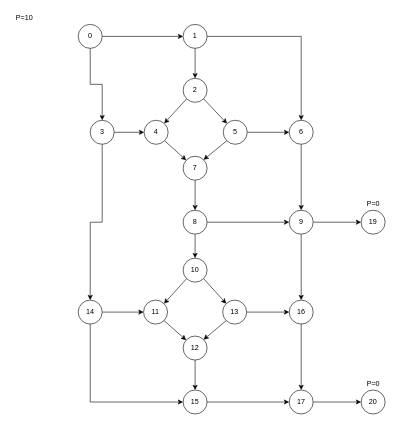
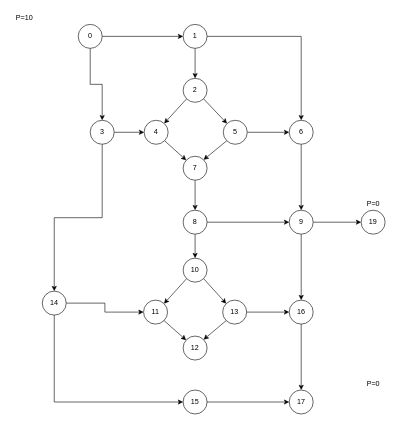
  <mxCell id="0" />
  <mxCell id="1" parent="0" />
  <mxCell id="2" style="edgeStyle=orthogonalEdgeStyle;rounded=0;orthogonalLoop=1;jettySize=auto;html=1;exitX=1;exitY=0.5;exitDx=0;exitDy=0;entryX=0;entryY=0.5;entryDx=0;entryDy=0;" edge="1" parent="1" source="4" target="7"><mxGeometry relative="1" as="geometry" /></mxCell>
  <mxCell id="3" style="edgeStyle=orthogonalEdgeStyle;rounded=0;orthogonalLoop=1;jettySize=auto;html=1;exitX=0.5;exitY=1;exitDx=0;exitDy=0;entryX=0.5;entryY=0;entryDx=0;entryDy=0;" edge="1" parent="1" source="4" target="13"><mxGeometry relative="1" as="geometry" /></mxCell>
  <mxCell id="4" value="0" style="ellipse;whiteSpace=wrap;html=1;aspect=fixed;" vertex="1" parent="1"><mxGeometry x="130" y="40" width="40" height="40" as="geometry" /></mxCell>
  <mxCell id="5" style="edgeStyle=orthogonalEdgeStyle;rounded=0;orthogonalLoop=1;jettySize=auto;html=1;exitX=1;exitY=0.5;exitDx=0;exitDy=0;entryX=0.5;entryY=0;entryDx=0;entryDy=0;" edge="1" parent="1" source="7" target="22"><mxGeometry relative="1" as="geometry" /></mxCell>
  <mxCell id="6" style="edgeStyle=orthogonalEdgeStyle;rounded=0;orthogonalLoop=1;jettySize=auto;html=1;exitX=0.5;exitY=1;exitDx=0;exitDy=0;" edge="1" parent="1" source="7" target="10"><mxGeometry relative="1" as="geometry" /></mxCell>
  <mxCell id="7" value="1" style="ellipse;whiteSpace=wrap;html=1;aspect=fixed;" vertex="1" parent="1"><mxGeometry x="305" y="40" width="40" height="40" as="geometry" /></mxCell>
  <mxCell id="8" style="orthogonalLoop=1;jettySize=auto;html=1;exitX=0;exitY=1;exitDx=0;exitDy=0;strokeColor=#000000;rounded=0;jumpStyle=none;" edge="1" parent="1" source="10" target="15"><mxGeometry relative="1" as="geometry" /></mxCell>
  <mxCell id="9" style="edgeStyle=none;rounded=0;jumpStyle=none;orthogonalLoop=1;jettySize=auto;html=1;exitX=1;exitY=1;exitDx=0;exitDy=0;strokeColor=#000000;" edge="1" parent="1" source="10" target="18"><mxGeometry relative="1" as="geometry" /></mxCell>
  <mxCell id="10" value="2" style="ellipse;whiteSpace=wrap;html=1;aspect=fixed;" vertex="1" parent="1"><mxGeometry x="305" y="130" width="40" height="40" as="geometry" /></mxCell>
  <mxCell id="11" style="edgeStyle=orthogonalEdgeStyle;rounded=0;orthogonalLoop=1;jettySize=auto;html=1;exitX=0.5;exitY=1;exitDx=0;exitDy=0;entryX=0.5;entryY=0;entryDx=0;entryDy=0;" edge="1" parent="1" source="13" target="34"><mxGeometry relative="1" as="geometry" /></mxCell>
  <mxCell id="12" style="edgeStyle=orthogonalEdgeStyle;rounded=0;orthogonalLoop=1;jettySize=auto;html=1;entryX=0;entryY=0.5;entryDx=0;entryDy=0;" edge="1" parent="1" source="13" target="15"><mxGeometry relative="1" as="geometry" /></mxCell>
  <mxCell id="13" value="3" style="ellipse;whiteSpace=wrap;html=1;aspect=fixed;" vertex="1" parent="1"><mxGeometry x="150" y="200" width="40" height="40" as="geometry" /></mxCell>
  <mxCell id="14" style="edgeStyle=none;rounded=0;jumpStyle=none;orthogonalLoop=1;jettySize=auto;html=1;exitX=1;exitY=1;exitDx=0;exitDy=0;strokeColor=#000000;" edge="1" parent="1" source="15" target="20"><mxGeometry relative="1" as="geometry" /></mxCell>
  <mxCell id="15" value="4" style="ellipse;whiteSpace=wrap;html=1;aspect=fixed;" vertex="1" parent="1"><mxGeometry x="240" y="200" width="40" height="40" as="geometry" /></mxCell>
  <mxCell id="16" style="edgeStyle=none;rounded=0;jumpStyle=none;orthogonalLoop=1;jettySize=auto;html=1;exitX=0;exitY=1;exitDx=0;exitDy=0;entryX=1;entryY=0;entryDx=0;entryDy=0;strokeColor=#000000;" edge="1" parent="1" source="18" target="20"><mxGeometry relative="1" as="geometry" /></mxCell>
  <mxCell id="17" style="edgeStyle=orthogonalEdgeStyle;rounded=0;jumpStyle=none;orthogonalLoop=1;jettySize=auto;html=1;exitX=1;exitY=0.5;exitDx=0;exitDy=0;entryX=0;entryY=0.5;entryDx=0;entryDy=0;strokeColor=#000000;" edge="1" parent="1" source="18" target="22"><mxGeometry relative="1" as="geometry" /></mxCell>
  <mxCell id="18" value="5" style="ellipse;whiteSpace=wrap;html=1;aspect=fixed;" vertex="1" parent="1"><mxGeometry x="372" y="200" width="40" height="40" as="geometry" /></mxCell>
  <mxCell id="19" style="edgeStyle=orthogonalEdgeStyle;rounded=0;jumpStyle=none;orthogonalLoop=1;jettySize=auto;html=1;exitX=0.5;exitY=1;exitDx=0;exitDy=0;strokeColor=#000000;" edge="1" parent="1" source="20" target="25"><mxGeometry relative="1" as="geometry" /></mxCell>
  <mxCell id="20" value="7" style="ellipse;whiteSpace=wrap;html=1;aspect=fixed;" vertex="1" parent="1"><mxGeometry x="305" y="260" width="40" height="40" as="geometry" /></mxCell>
  <mxCell id="21" style="edgeStyle=orthogonalEdgeStyle;rounded=0;jumpStyle=none;orthogonalLoop=1;jettySize=auto;html=1;exitX=0.5;exitY=1;exitDx=0;exitDy=0;entryX=0.5;entryY=0;entryDx=0;entryDy=0;strokeColor=#000000;" edge="1" parent="1" source="22" target="28"><mxGeometry relative="1" as="geometry" /></mxCell>
  <mxCell id="22" value="6" style="ellipse;whiteSpace=wrap;html=1;aspect=fixed;" vertex="1" parent="1"><mxGeometry x="482" y="200" width="40" height="40" as="geometry" /></mxCell>
  <mxCell id="23" style="edgeStyle=orthogonalEdgeStyle;rounded=0;jumpStyle=none;orthogonalLoop=1;jettySize=auto;html=1;exitX=1;exitY=0.5;exitDx=0;exitDy=0;strokeColor=#000000;" edge="1" parent="1" source="25" target="28"><mxGeometry relative="1" as="geometry" /></mxCell>
  <mxCell id="24" style="edgeStyle=orthogonalEdgeStyle;rounded=0;jumpStyle=none;orthogonalLoop=1;jettySize=auto;html=1;exitX=0.5;exitY=1;exitDx=0;exitDy=0;strokeColor=#000000;" edge="1" parent="1" source="25" target="31"><mxGeometry relative="1" as="geometry" /></mxCell>
  <mxCell id="25" value="8" style="ellipse;whiteSpace=wrap;html=1;aspect=fixed;" vertex="1" parent="1"><mxGeometry x="305" y="350" width="40" height="40" as="geometry" /></mxCell>
  <mxCell id="26" style="edgeStyle=orthogonalEdgeStyle;rounded=0;jumpStyle=none;orthogonalLoop=1;jettySize=auto;html=1;exitX=0.5;exitY=1;exitDx=0;exitDy=0;entryX=0.5;entryY=0;entryDx=0;entryDy=0;strokeColor=#000000;" edge="1" parent="1" source="28" target="43"><mxGeometry relative="1" as="geometry" /></mxCell>
  <mxCell id="27" style="edgeStyle=orthogonalEdgeStyle;rounded=0;jumpStyle=none;orthogonalLoop=1;jettySize=auto;html=1;exitX=1;exitY=0.5;exitDx=0;exitDy=0;entryX=0;entryY=0.5;entryDx=0;entryDy=0;strokeColor=#000000;" edge="1" parent="1" source="28" target="44"><mxGeometry relative="1" as="geometry" /></mxCell>
  <mxCell id="28" value="9" style="ellipse;whiteSpace=wrap;html=1;aspect=fixed;" vertex="1" parent="1"><mxGeometry x="482" y="350" width="40" height="40" as="geometry" /></mxCell>
  <mxCell id="29" style="edgeStyle=none;rounded=0;jumpStyle=none;orthogonalLoop=1;jettySize=auto;html=1;exitX=0;exitY=1;exitDx=0;exitDy=0;entryX=1;entryY=0;entryDx=0;entryDy=0;strokeColor=#000000;" edge="1" parent="1" source="31" target="36"><mxGeometry relative="1" as="geometry" /></mxCell>
  <mxCell id="30" style="edgeStyle=none;rounded=0;jumpStyle=none;orthogonalLoop=1;jettySize=auto;html=1;exitX=1;exitY=1;exitDx=0;exitDy=0;entryX=0;entryY=0;entryDx=0;entryDy=0;strokeColor=#000000;" edge="1" parent="1" source="31" target="39"><mxGeometry relative="1" as="geometry" /></mxCell>
  <mxCell id="31" value="10" style="ellipse;whiteSpace=wrap;html=1;aspect=fixed;" vertex="1" parent="1"><mxGeometry x="305" y="430" width="40" height="40" as="geometry" /></mxCell>
  <mxCell id="32" style="edgeStyle=orthogonalEdgeStyle;rounded=0;jumpStyle=none;orthogonalLoop=1;jettySize=auto;html=1;exitX=1;exitY=0.5;exitDx=0;exitDy=0;strokeColor=#000000;" edge="1" parent="1" source="34" target="36"><mxGeometry relative="1" as="geometry" /></mxCell>
  <mxCell id="33" style="edgeStyle=orthogonalEdgeStyle;rounded=0;jumpStyle=none;orthogonalLoop=1;jettySize=auto;html=1;exitX=0.5;exitY=1;exitDx=0;exitDy=0;entryX=0;entryY=0.5;entryDx=0;entryDy=0;strokeColor=#000000;" edge="1" parent="1" source="34" target="46"><mxGeometry relative="1" as="geometry" /></mxCell>
- <mxCell id="34" value="14" style="ellipse;whiteSpace=wrap;html=1;aspect=fixed;" vertex="1" parent="1"><mxGeometry x="130" y="500" width="40" height="40" as="geometry" /></mxCell>
+ <mxCell id="34" value="14" style="ellipse;whiteSpace=wrap;html=1;aspect=fixed;" vertex="1" parent="1"><mxGeometry x="70" y="485" width="40" height="40" as="geometry" /></mxCell>
  <mxCell id="35" style="edgeStyle=none;rounded=0;jumpStyle=none;orthogonalLoop=1;jettySize=auto;html=1;exitX=1;exitY=1;exitDx=0;exitDy=0;strokeColor=#000000;" edge="1" parent="1" source="36" target="41"><mxGeometry relative="1" as="geometry" /></mxCell>
  <mxCell id="36" value="11" style="ellipse;whiteSpace=wrap;html=1;aspect=fixed;" vertex="1" parent="1"><mxGeometry x="239" y="500" width="40" height="40" as="geometry" /></mxCell>
  <mxCell id="37" style="edgeStyle=none;rounded=0;jumpStyle=none;orthogonalLoop=1;jettySize=auto;html=1;exitX=0;exitY=1;exitDx=0;exitDy=0;entryX=1;entryY=0;entryDx=0;entryDy=0;strokeColor=#000000;" edge="1" parent="1" source="39" target="41"><mxGeometry relative="1" as="geometry" /></mxCell>
  <mxCell id="38" style="edgeStyle=orthogonalEdgeStyle;rounded=0;jumpStyle=none;orthogonalLoop=1;jettySize=auto;html=1;exitX=1;exitY=0.5;exitDx=0;exitDy=0;entryX=0;entryY=0.5;entryDx=0;entryDy=0;strokeColor=#000000;" edge="1" parent="1" source="39" target="43"><mxGeometry relative="1" as="geometry" /></mxCell>
  <mxCell id="39" value="13" style="ellipse;whiteSpace=wrap;html=1;aspect=fixed;" vertex="1" parent="1"><mxGeometry x="371" y="500" width="40" height="40" as="geometry" /></mxCell>
- <mxCell id="40" style="edgeStyle=orthogonalEdgeStyle;rounded=0;jumpStyle=none;orthogonalLoop=1;jettySize=auto;html=1;exitX=0.5;exitY=1;exitDx=0;exitDy=0;strokeColor=#000000;" edge="1" parent="1" source="41" target="46"><mxGeometry relative="1" as="geometry" /></mxCell>
  <mxCell id="41" value="12" style="ellipse;whiteSpace=wrap;html=1;aspect=fixed;" vertex="1" parent="1"><mxGeometry x="305" y="560" width="40" height="40" as="geometry" /></mxCell>
  <mxCell id="42" style="edgeStyle=orthogonalEdgeStyle;rounded=0;jumpStyle=none;orthogonalLoop=1;jettySize=auto;html=1;exitX=0.5;exitY=1;exitDx=0;exitDy=0;strokeColor=#000000;" edge="1" parent="1" source="43" target="48"><mxGeometry relative="1" as="geometry" /></mxCell>
  <mxCell id="43" value="16" style="ellipse;whiteSpace=wrap;html=1;aspect=fixed;" vertex="1" parent="1"><mxGeometry x="482" y="500" width="40" height="40" as="geometry" /></mxCell>
  <mxCell id="44" value="19" style="ellipse;whiteSpace=wrap;html=1;aspect=fixed;" vertex="1" parent="1"><mxGeometry x="602" y="350" width="40" height="40" as="geometry" /></mxCell>
  <mxCell id="45" style="edgeStyle=orthogonalEdgeStyle;rounded=0;jumpStyle=none;orthogonalLoop=1;jettySize=auto;html=1;exitX=1;exitY=0.5;exitDx=0;exitDy=0;strokeColor=#000000;" edge="1" parent="1" source="46" target="48"><mxGeometry relative="1" as="geometry" /></mxCell>
  <mxCell id="46" value="15" style="ellipse;whiteSpace=wrap;html=1;aspect=fixed;" vertex="1" parent="1"><mxGeometry x="305" y="650" width="40" height="40" as="geometry" /></mxCell>
- <mxCell id="47" style="edgeStyle=orthogonalEdgeStyle;rounded=0;jumpStyle=none;orthogonalLoop=1;jettySize=auto;html=1;exitX=1;exitY=0.5;exitDx=0;exitDy=0;entryX=0;entryY=0.5;entryDx=0;entryDy=0;strokeColor=#000000;" edge="1" parent="1" source="48" target="49"><mxGeometry relative="1" as="geometry" /></mxCell>
  <mxCell id="48" value="17" style="ellipse;whiteSpace=wrap;html=1;aspect=fixed;" vertex="1" parent="1"><mxGeometry x="482" y="650" width="40" height="40" as="geometry" /></mxCell>
- <mxCell id="49" value="20" style="ellipse;whiteSpace=wrap;html=1;aspect=fixed;" vertex="1" parent="1"><mxGeometry x="602" y="650" width="40" height="40" as="geometry" /></mxCell>
  <mxCell id="50" value="P=10" style="text;html=1;align=center;verticalAlign=middle;resizable=0;points=[];autosize=1;" vertex="1" parent="1"><mxGeometry x="20" y="20" width="40" height="20" as="geometry" /></mxCell>
  <mxCell id="51" value="P=0" style="text;html=1;align=center;verticalAlign=middle;resizable=0;points=[];autosize=1;" vertex="1" parent="1"><mxGeometry x="602" y="330" width="40" height="20" as="geometry" /></mxCell>
  <mxCell id="52" value="P=0" style="text;html=1;align=center;verticalAlign=middle;resizable=0;points=[];autosize=1;" vertex="1" parent="1"><mxGeometry x="602" y="630" width="40" height="20" as="geometry" /></mxCell>
